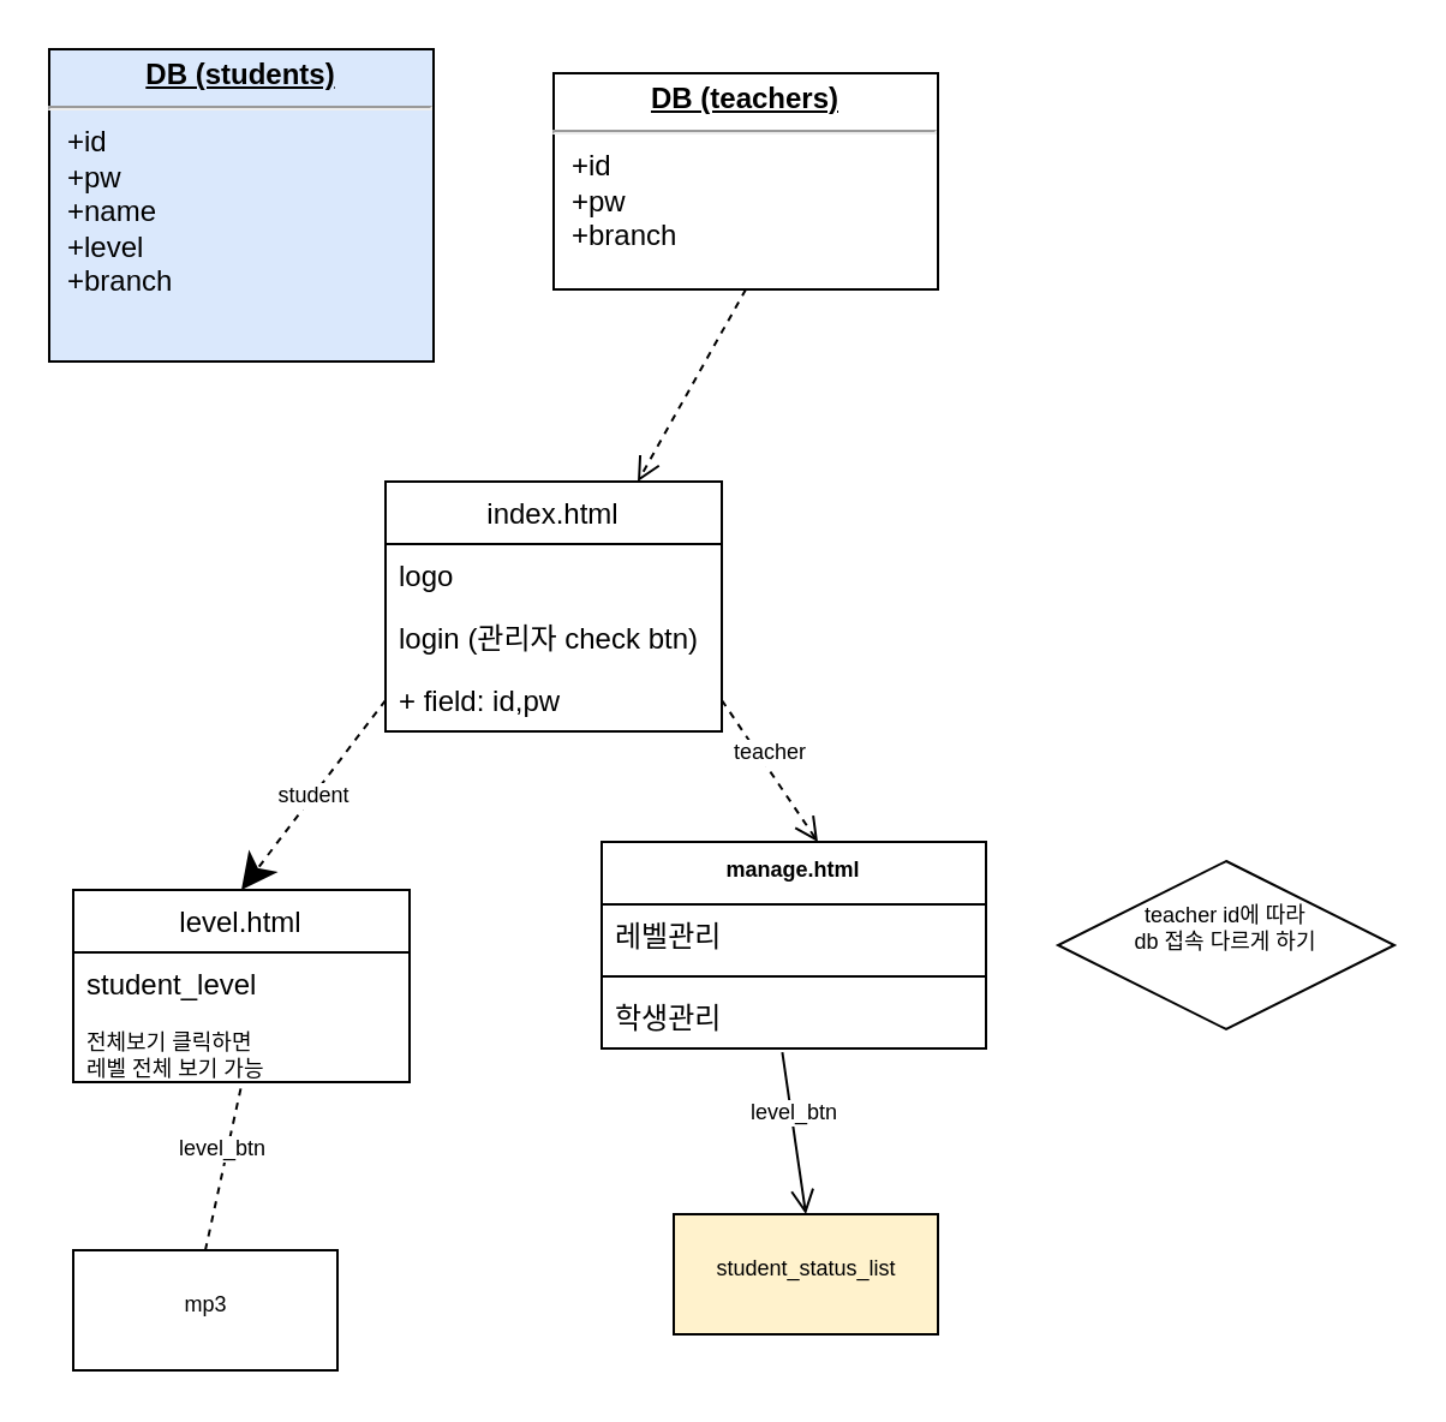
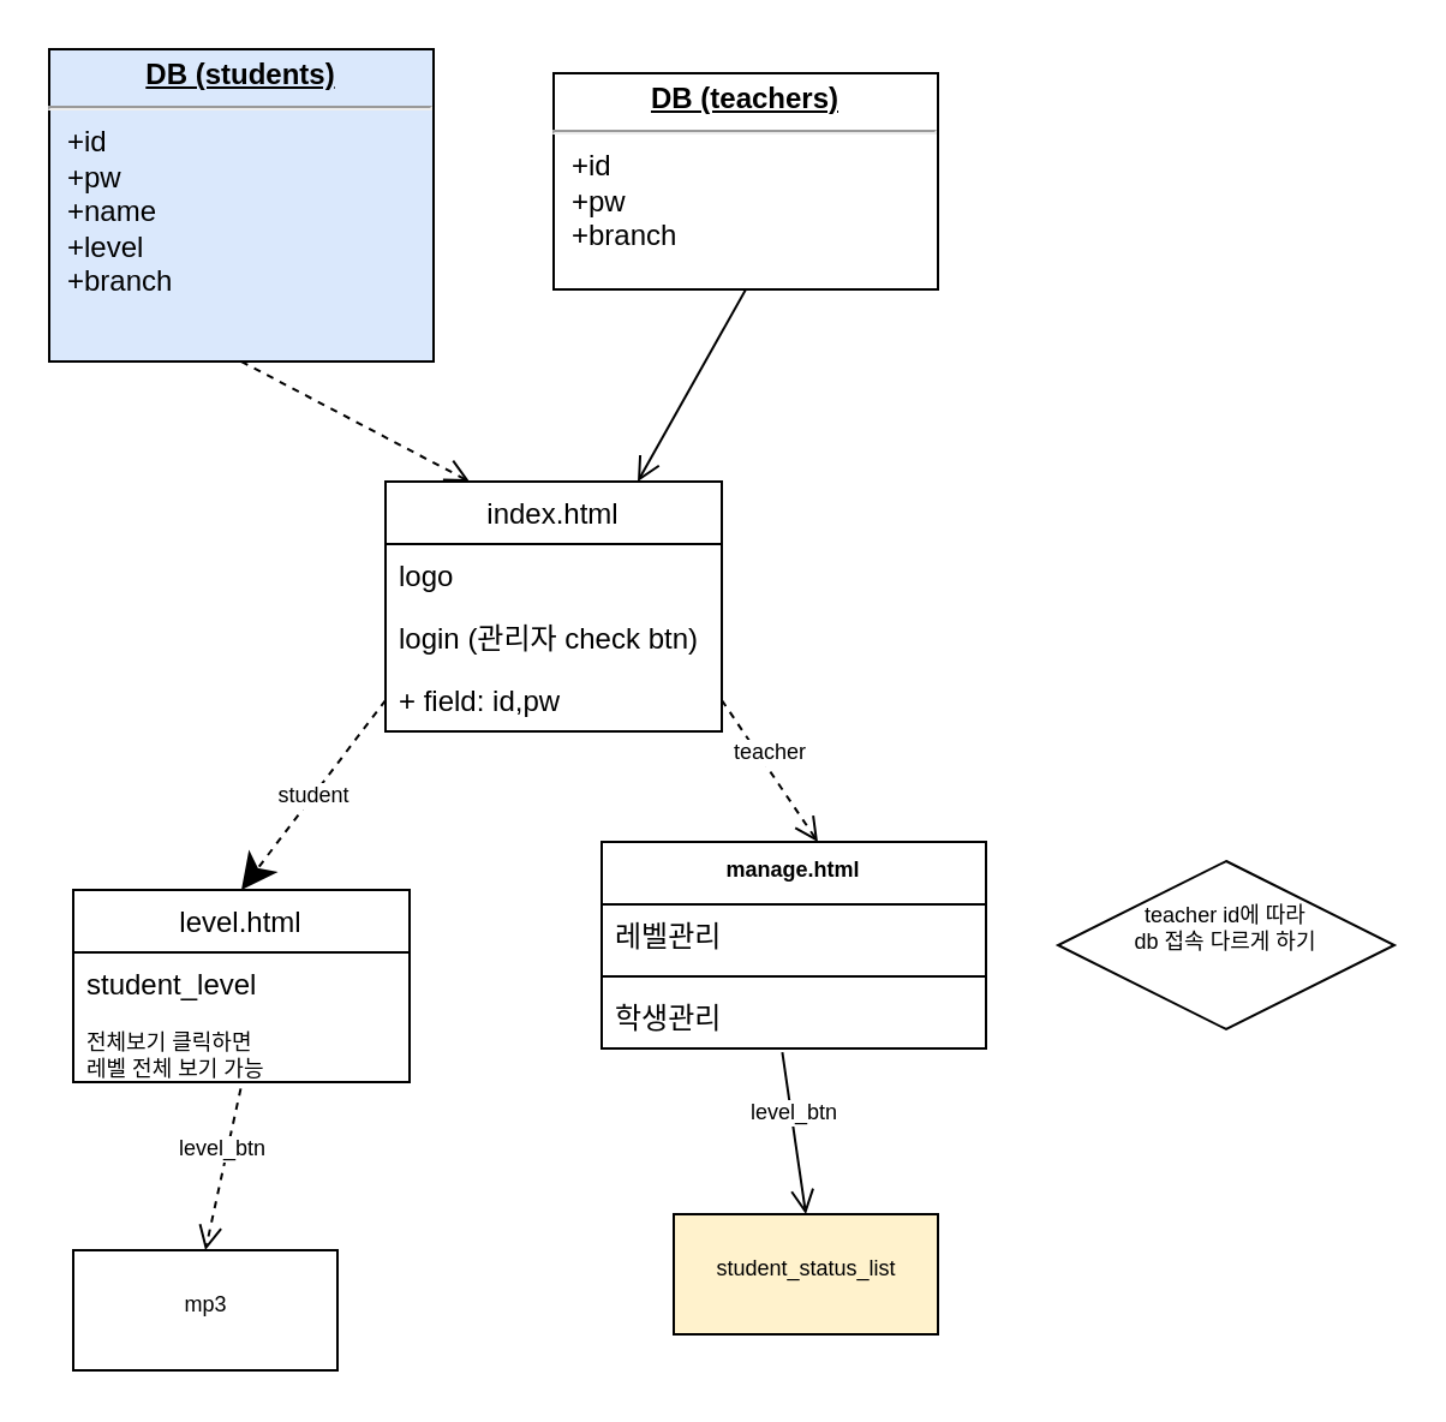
  <mxCell id="0" />
  <mxCell id="1" parent="0" />
  <mxCell id="2" value="index.html" style="swimlane;fontStyle=0;childLayout=stackLayout;horizontal=1;startSize=26;fillColor=none;horizontalStack=0;resizeParent=1;resizeParentMax=0;resizeLast=0;collapsible=1;marginBottom=0;fontFamily=Helvetica;fontColor=none;" parent="1" vertex="1"><mxGeometry x="160" y="200" width="140" height="104" as="geometry" /></mxCell>
  <mxCell id="3" value="logo" style="text;strokeColor=none;fillColor=none;align=left;verticalAlign=top;spacingLeft=4;spacingRight=4;overflow=hidden;rotatable=0;points=[[0,0.5],[1,0.5]];portConstraint=eastwest;" parent="2" vertex="1"><mxGeometry y="26" width="140" height="26" as="geometry" /></mxCell>
  <mxCell id="4" value="login (관리자 check btn)" style="text;strokeColor=none;fillColor=none;align=left;verticalAlign=top;spacingLeft=4;spacingRight=4;overflow=hidden;rotatable=0;points=[[0,0.5],[1,0.5]];portConstraint=eastwest;" parent="2" vertex="1"><mxGeometry y="52" width="140" height="26" as="geometry" /></mxCell>
  <mxCell id="5" value="+ field: id,pw" style="text;strokeColor=none;fillColor=none;align=left;verticalAlign=top;spacingLeft=4;spacingRight=4;overflow=hidden;rotatable=0;points=[[0,0.5],[1,0.5]];portConstraint=eastwest;" parent="2" vertex="1"><mxGeometry y="78" width="140" height="26" as="geometry" /></mxCell>
+ <mxCell id="6" value="" style="html=1;verticalAlign=bottom;endArrow=open;dashed=1;endSize=8;fontFamily=Helvetica;fontColor=none;entryX=0.25;entryY=0;entryDx=0;entryDy=0;exitX=0.5;exitY=1;exitDx=0;exitDy=0;" parent="1" source="7" target="2" edge="1"><mxGeometry relative="1" as="geometry"><mxPoint x="99.58" y="24" as="sourcePoint" /><mxPoint x="190" y="-70" as="targetPoint" /></mxGeometry></mxCell>
  <mxCell id="7" value="&lt;p style=&quot;margin: 0px ; margin-top: 4px ; text-align: center ; text-decoration: underline&quot;&gt;&lt;b&gt;DB (students)&lt;/b&gt;&lt;/p&gt;&lt;hr&gt;&lt;p style=&quot;margin: 0px ; margin-left: 8px&quot;&gt;+id&lt;/p&gt;&lt;p style=&quot;margin: 0px ; margin-left: 8px&quot;&gt;+pw&lt;/p&gt;&lt;p style=&quot;margin: 0px ; margin-left: 8px&quot;&gt;+name&lt;/p&gt;&lt;p style=&quot;margin: 0px ; margin-left: 8px&quot;&gt;+level&lt;/p&gt;&lt;p style=&quot;margin: 0px ; margin-left: 8px&quot;&gt;+branch&lt;/p&gt;&lt;p style=&quot;margin: 0px ; margin-left: 8px&quot;&gt;&lt;br&gt;&lt;/p&gt;" style="verticalAlign=top;align=left;overflow=fill;fontSize=12;fontFamily=Helvetica;html=1;fontColor=none;fillColor=#dae8fc;" parent="1" vertex="1"><mxGeometry x="20" y="20" width="160" height="130" as="geometry" /></mxCell>
  <mxCell id="8" value="&lt;p style=&quot;margin: 0px ; margin-top: 4px ; text-align: center ; text-decoration: underline&quot;&gt;&lt;b&gt;DB (teachers)&lt;/b&gt;&lt;/p&gt;&lt;hr&gt;&lt;p style=&quot;margin: 0px ; margin-left: 8px&quot;&gt;+id&lt;/p&gt;&lt;p style=&quot;margin: 0px ; margin-left: 8px&quot;&gt;+pw&lt;/p&gt;&lt;p style=&quot;margin: 0px ; margin-left: 8px&quot;&gt;+branch&lt;/p&gt;" style="verticalAlign=top;align=left;overflow=fill;fontSize=12;fontFamily=Helvetica;html=1;fontColor=none;" parent="1" vertex="1"><mxGeometry x="230" y="30" width="160" height="90" as="geometry" /></mxCell>
- <mxCell id="9" value="" style="html=1;verticalAlign=bottom;endArrow=open;dashed=1;endSize=8;fontFamily=Helvetica;fontColor=none;exitX=0.5;exitY=1;exitDx=0;exitDy=0;entryX=0.75;entryY=0;entryDx=0;entryDy=0;" parent="1" source="8" target="2" edge="1"><mxGeometry relative="1" as="geometry"><mxPoint x="365" y="-30" as="sourcePoint" /><mxPoint x="280" y="140" as="targetPoint" /></mxGeometry></mxCell>
+ <mxCell id="9" value="" style="html=1;verticalAlign=bottom;endArrow=open;dashed=0;endSize=8;fontFamily=Helvetica;fontColor=none;exitX=0.5;exitY=1;exitDx=0;exitDy=0;entryX=0.75;entryY=0;entryDx=0;entryDy=0;" parent="1" source="8" target="2" edge="1"><mxGeometry relative="1" as="geometry"><mxPoint x="365" y="-30" as="sourcePoint" /><mxPoint x="280" y="140" as="targetPoint" /></mxGeometry></mxCell>
  <mxCell id="10" value="level.html" style="swimlane;fontStyle=0;childLayout=stackLayout;horizontal=1;startSize=26;fillColor=none;horizontalStack=0;resizeParent=1;resizeParentMax=0;resizeLast=0;collapsible=1;marginBottom=0;fontFamily=Helvetica;fontColor=none;verticalAlign=top;" parent="1" vertex="1"><mxGeometry x="30" y="370" width="140" height="80" as="geometry" /></mxCell>
  <mxCell id="11" value="student_level" style="text;strokeColor=none;fillColor=none;align=left;verticalAlign=top;spacingLeft=4;spacingRight=4;overflow=hidden;rotatable=0;points=[[0,0.5],[1,0.5]];portConstraint=eastwest;" parent="10" vertex="1"><mxGeometry y="26" width="140" height="26" as="geometry" /></mxCell>
  <mxCell id="12" value="전체보기 클릭하면&#10;레벨 전체 보기 가능" style="text;strokeColor=none;fillColor=none;align=left;verticalAlign=top;spacingLeft=4;spacingRight=4;overflow=hidden;rotatable=0;points=[[0,0.5],[1,0.5]];portConstraint=eastwest;fontSize=9;" parent="10" vertex="1"><mxGeometry y="52" width="140" height="28" as="geometry" /></mxCell>
  <mxCell id="13" value="student" style="endArrow=classic;endSize=12;dashed=1;html=1;fontFamily=Helvetica;fontSize=9;fontColor=none;exitX=0;exitY=0.5;exitDx=0;exitDy=0;entryX=0.5;entryY=0;entryDx=0;entryDy=0;" parent="1" source="5" target="10" edge="1"><mxGeometry width="160" relative="1" as="geometry"><mxPoint x="110" y="350" as="sourcePoint" /><mxPoint x="270" y="350" as="targetPoint" /></mxGeometry></mxCell>
  <mxCell id="14" value="&lt;br&gt;mp3" style="html=1;fontFamily=Helvetica;fontSize=9;fontColor=none;verticalAlign=top;" parent="1" vertex="1"><mxGeometry x="30" y="520" width="110" height="50" as="geometry" /></mxCell>
- <mxCell id="15" value="level_btn" style="html=1;verticalAlign=bottom;endArrow=none;dashed=1;endSize=8;fontFamily=Helvetica;fontSize=9;fontColor=none;entryX=0.5;entryY=0;entryDx=0;entryDy=0;exitX=0.498;exitY=1.096;exitDx=0;exitDy=0;exitPerimeter=0;" parent="1" source="12" target="14" edge="1"><mxGeometry relative="1" as="geometry"><mxPoint x="210" y="480" as="sourcePoint" /><mxPoint x="130" y="480" as="targetPoint" /></mxGeometry></mxCell>
+ <mxCell id="15" value="level_btn" style="html=1;verticalAlign=bottom;endArrow=open;dashed=1;endSize=8;fontFamily=Helvetica;fontSize=9;fontColor=none;entryX=0.5;entryY=0;entryDx=0;entryDy=0;exitX=0.498;exitY=1.096;exitDx=0;exitDy=0;exitPerimeter=0;" parent="1" source="12" target="14" edge="1"><mxGeometry relative="1" as="geometry"><mxPoint x="210" y="480" as="sourcePoint" /><mxPoint x="130" y="480" as="targetPoint" /></mxGeometry></mxCell>
  <mxCell id="16" value="teacher" style="html=1;verticalAlign=bottom;endArrow=open;dashed=1;endSize=8;fontFamily=Helvetica;fontSize=9;fontColor=none;entryX=0.5;entryY=0;entryDx=0;entryDy=0;exitX=1;exitY=0.5;exitDx=0;exitDy=0;" parent="1" source="5" edge="1"><mxGeometry relative="1" as="geometry"><mxPoint x="330" y="420" as="sourcePoint" /><mxPoint x="340" y="350" as="targetPoint" /></mxGeometry></mxCell>
  <mxCell id="17" value="&lt;br&gt;student_status_list" style="html=1;fontFamily=Helvetica;fontSize=9;fontColor=none;verticalAlign=top;fillColor=#fff2cc;" parent="1" vertex="1"><mxGeometry x="280" y="505" width="110" height="50" as="geometry" /></mxCell>
  <mxCell id="18" value="level_btn" style="html=1;verticalAlign=bottom;endArrow=open;dashed=0;endSize=8;fontFamily=Helvetica;fontSize=9;fontColor=none;entryX=0.5;entryY=0;entryDx=0;entryDy=0;exitX=0.47;exitY=1.062;exitDx=0;exitDy=0;exitPerimeter=0;" parent="1" source="22" target="17" edge="1"><mxGeometry relative="1" as="geometry"><mxPoint x="329.92" y="401.012" as="sourcePoint" /><mxPoint x="250" y="450" as="targetPoint" /></mxGeometry></mxCell>
  <mxCell id="19" value="manage.html" style="swimlane;fontStyle=1;align=center;verticalAlign=top;childLayout=stackLayout;horizontal=1;startSize=26;horizontalStack=0;resizeParent=1;resizeParentMax=0;resizeLast=0;collapsible=1;marginBottom=0;fontFamily=Helvetica;fontSize=9;fontColor=none;" parent="1" vertex="1"><mxGeometry x="250" y="350" width="160" height="86" as="geometry" /></mxCell>
  <mxCell id="20" value="레벨관리" style="text;strokeColor=none;fillColor=none;align=left;verticalAlign=top;spacingLeft=4;spacingRight=4;overflow=hidden;rotatable=0;points=[[0,0.5],[1,0.5]];portConstraint=eastwest;" parent="19" vertex="1"><mxGeometry y="26" width="160" height="26" as="geometry" /></mxCell>
  <mxCell id="21" value="" style="line;strokeWidth=1;fillColor=none;align=left;verticalAlign=middle;spacingTop=-1;spacingLeft=3;spacingRight=3;rotatable=0;labelPosition=right;points=[];portConstraint=eastwest;" parent="19" vertex="1"><mxGeometry y="52" width="160" height="8" as="geometry" /></mxCell>
  <mxCell id="22" value="학생관리" style="text;strokeColor=none;fillColor=none;align=left;verticalAlign=top;spacingLeft=4;spacingRight=4;overflow=hidden;rotatable=0;points=[[0,0.5],[1,0.5]];portConstraint=eastwest;" parent="19" vertex="1"><mxGeometry y="60" width="160" height="26" as="geometry" /></mxCell>
  <mxCell id="23" value="&lt;br&gt;teacher id에 따라&lt;br&gt;db 접속 다르게 하기" style="rhombus;whiteSpace=wrap;html=1;fontFamily=Helvetica;fontSize=9;fontColor=none;verticalAlign=top;" parent="1" vertex="1"><mxGeometry x="440" y="358" width="140" height="70" as="geometry" /></mxCell>
